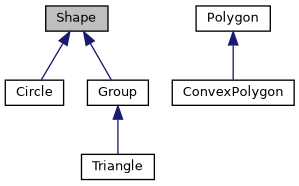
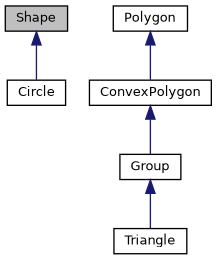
  digraph {
    node [color=black fillcolor=white fontname=Helvetica fontsize=10 shape=record style=filled]
    edge [color=midnightblue dir=back fontname=Helvetica fontsize=10 labelfontname=Helvetica labelfontsize=10 style=solid]
    n1 [fillcolor=grey75 fontcolor=black height=0.2 label=Shape width=0.4]
    n2 [height=0.2 label=Circle width=0.4]
    n3 [height=0.2 label=Group width=0.4]
    n4 [height=0.2 label=Triangle width=0.4]
    n5 [height=0.2 label=Polygon width=0.4]
    n6 [height=0.2 label=ConvexPolygon width=0.4]
    n1 -> n2
-   n1 -> n3
+   n6 -> n3
    n3 -> n4
    n5 -> n6
  }
